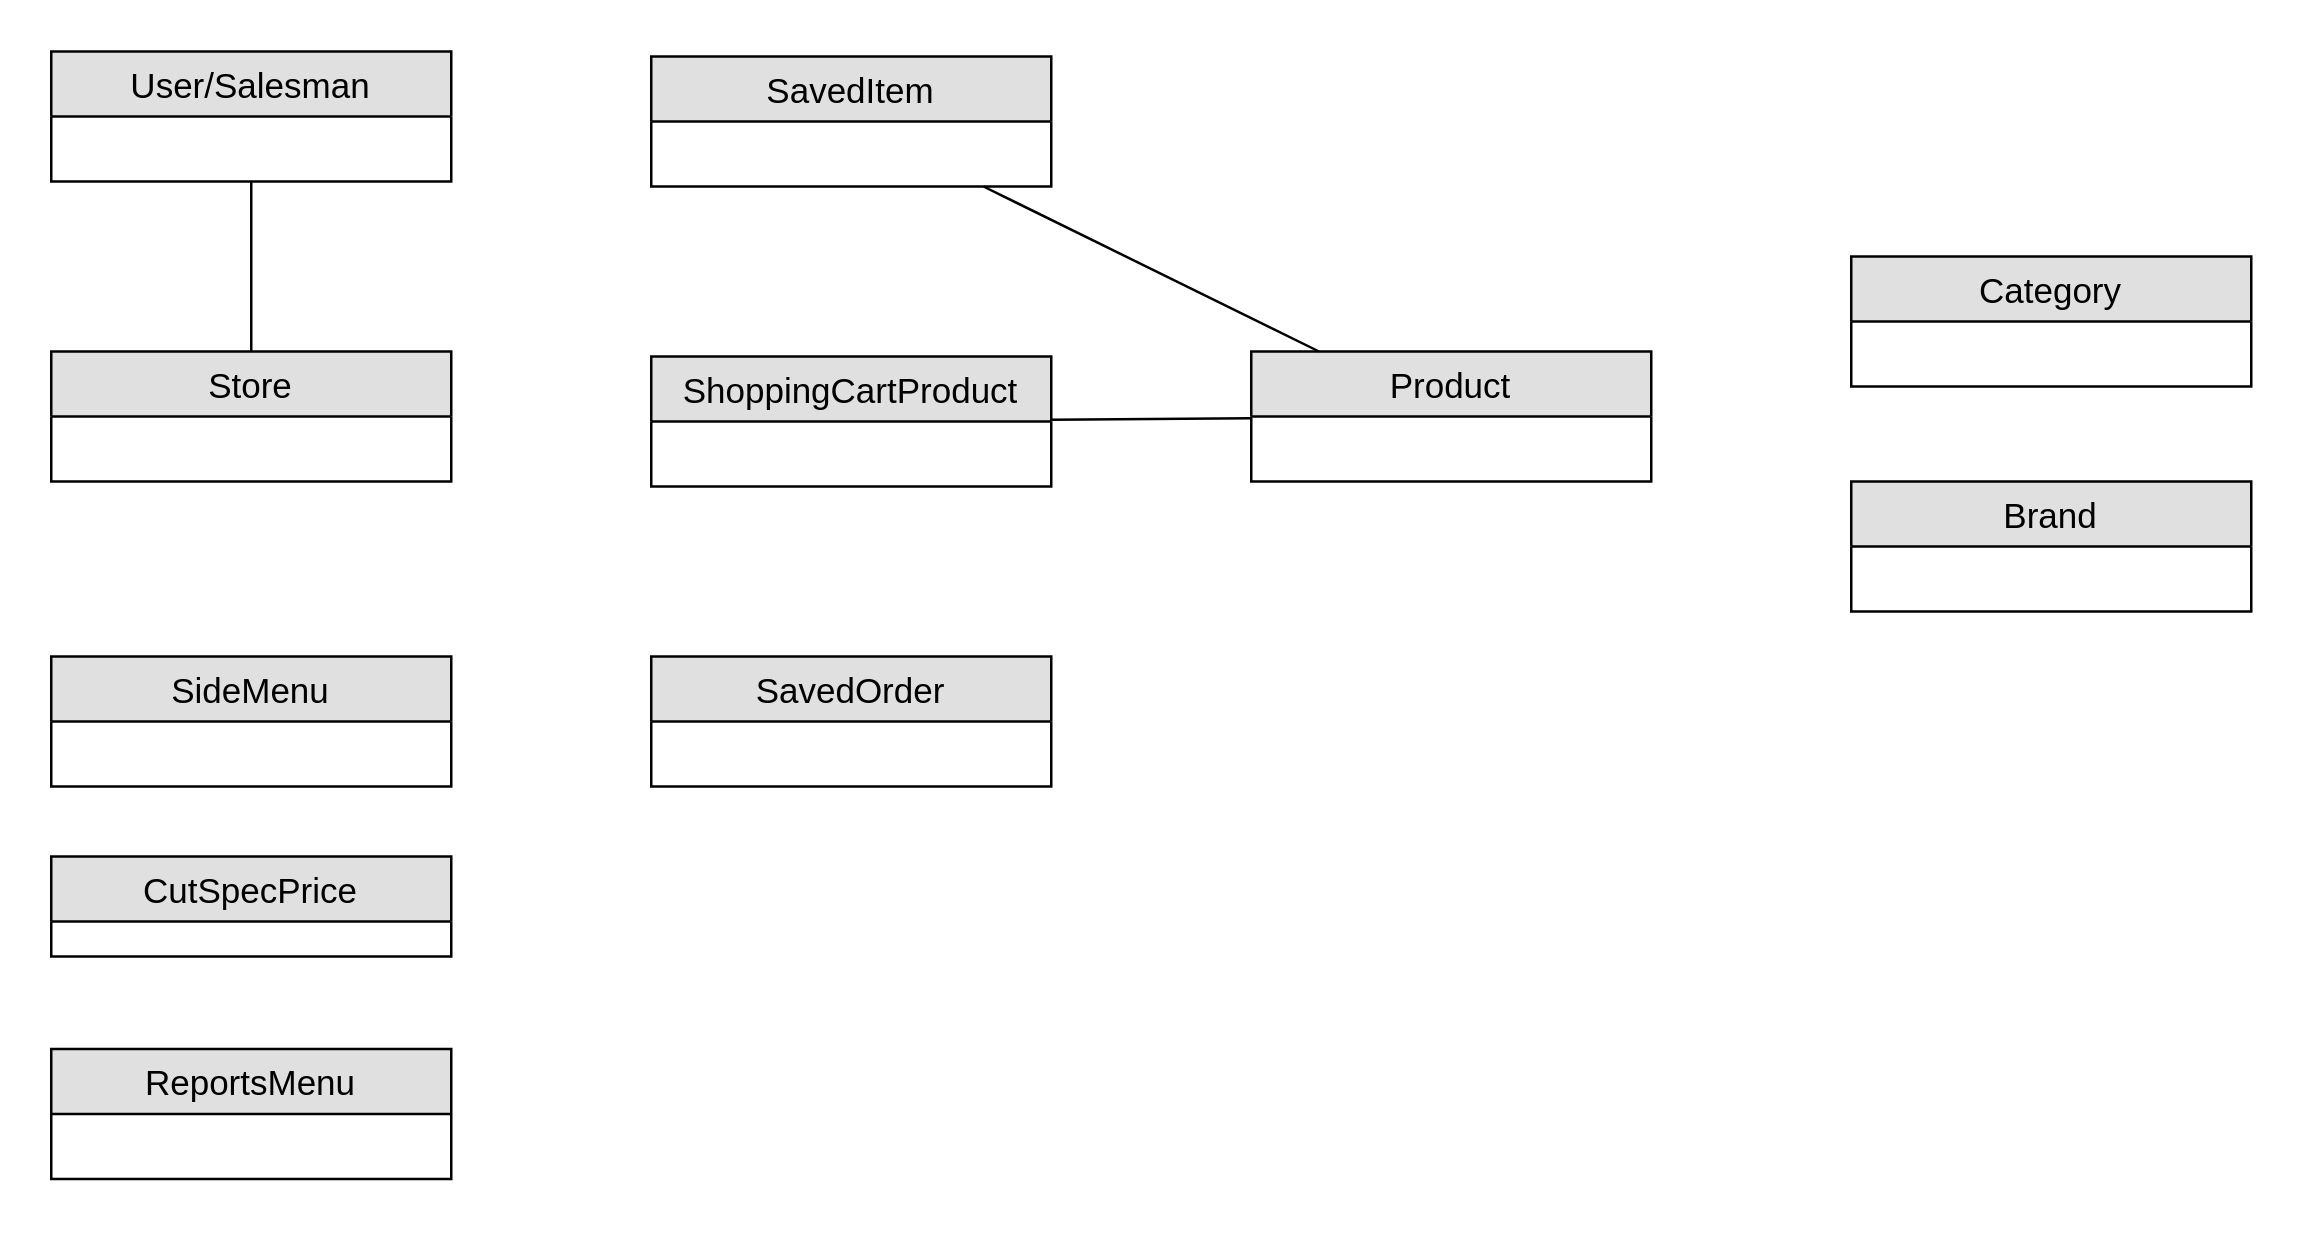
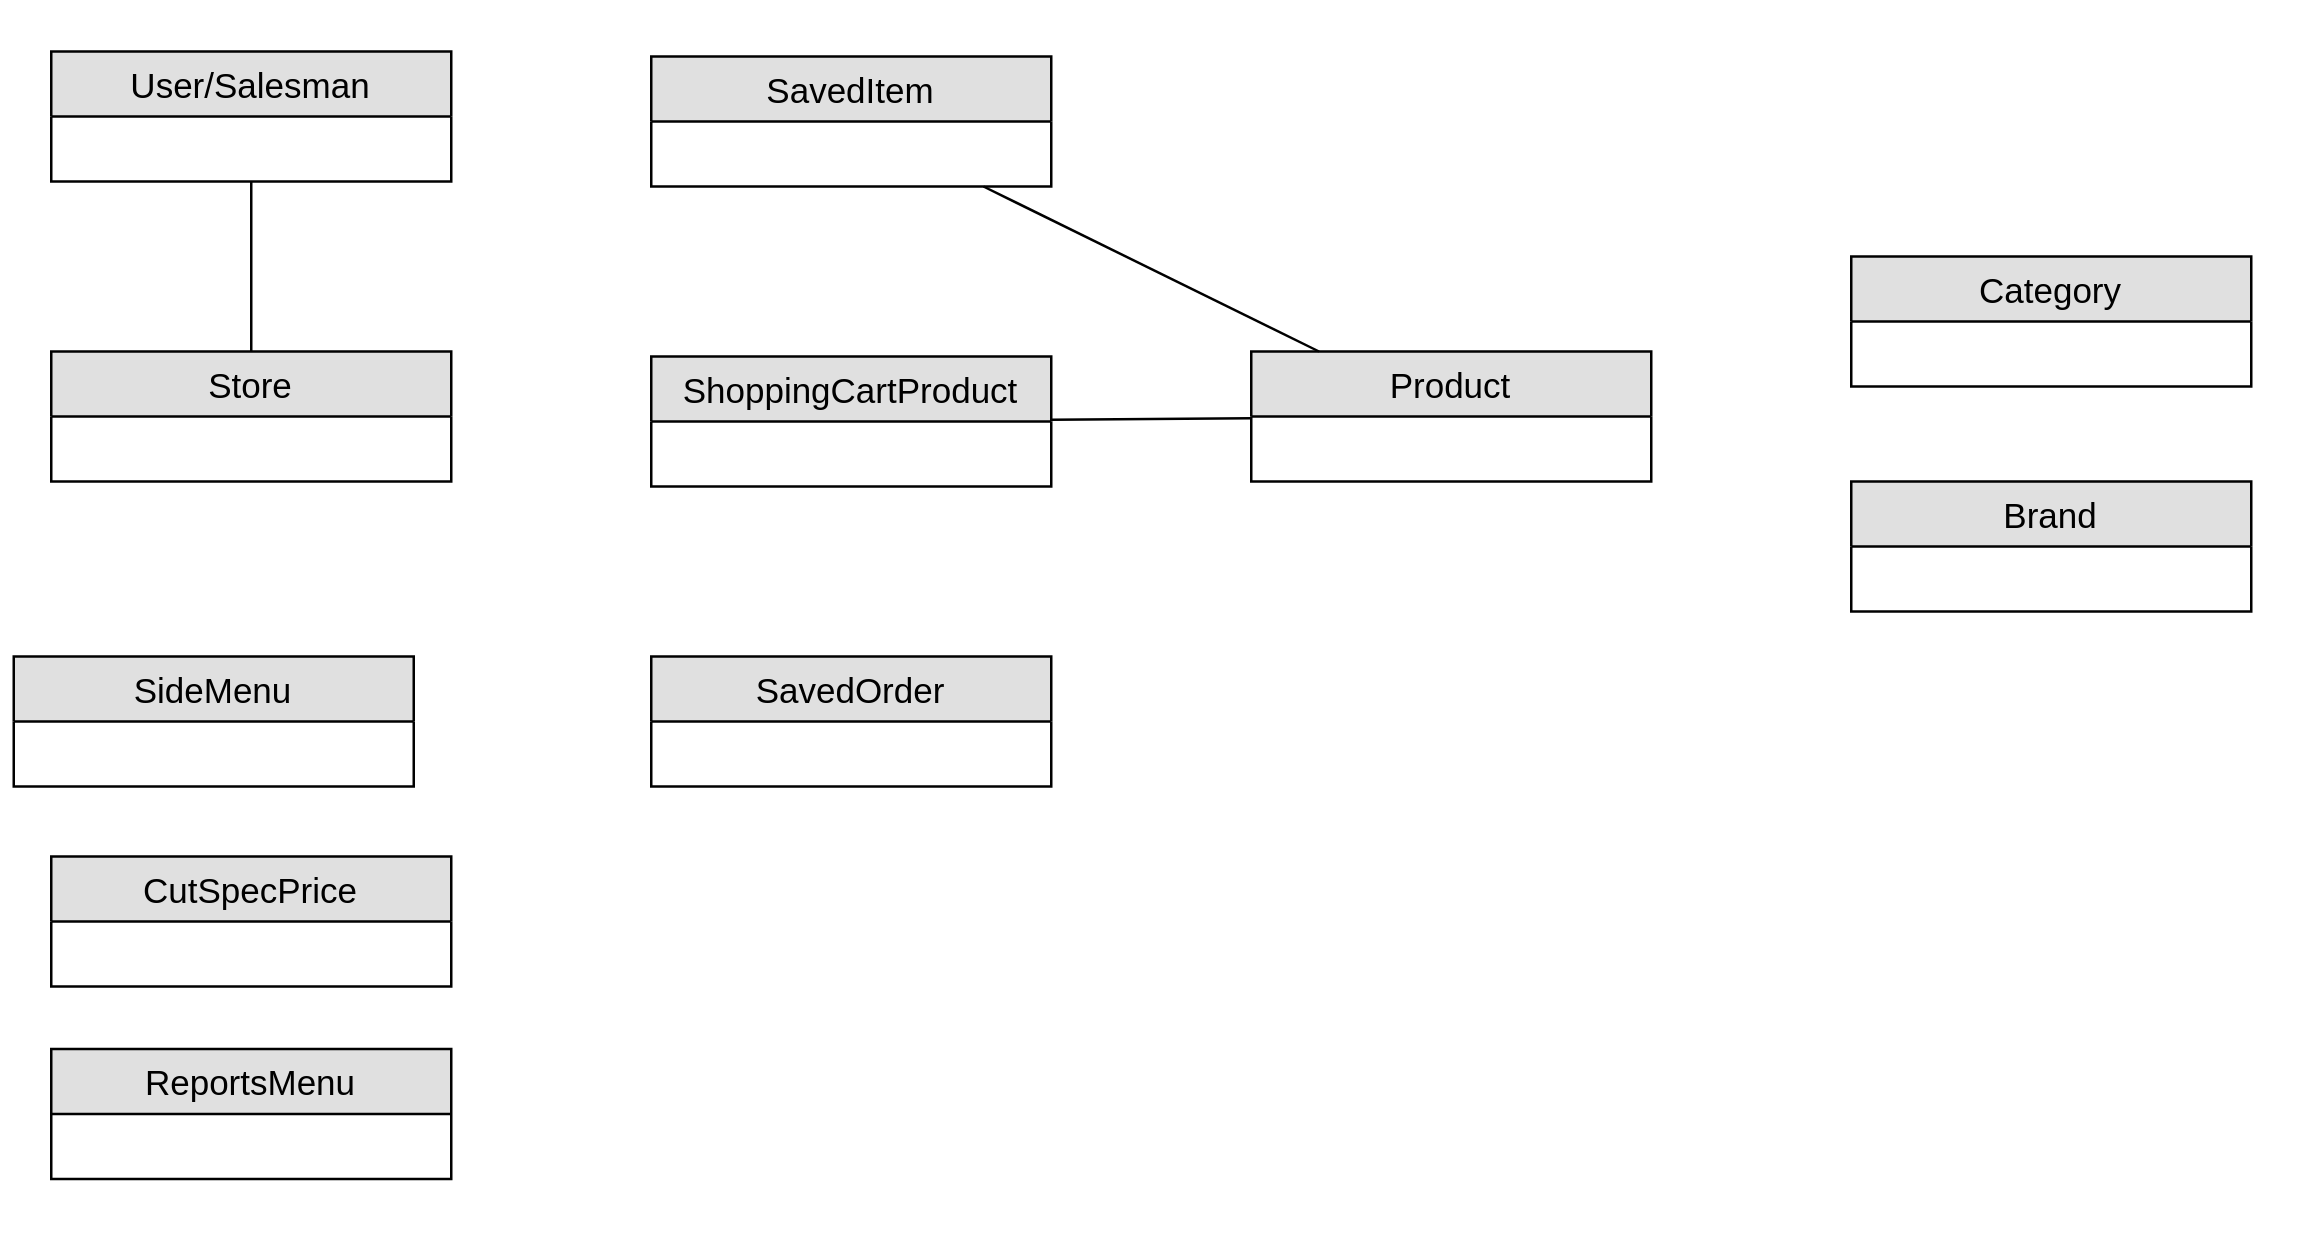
  <mxCell id="0" />
  <mxCell id="1" parent="0" />
  <mxCell id="2" value="ReportsMenu" style="swimlane;fontStyle=0;childLayout=stackLayout;horizontal=1;startSize=26;fillColor=#e0e0e0;horizontalStack=0;resizeParent=1;resizeParentMax=0;resizeLast=0;collapsible=1;marginBottom=0;swimlaneFillColor=#ffffff;align=center;fontSize=14;" vertex="1" parent="1"><mxGeometry x="20" y="419" width="160" height="52" as="geometry" /></mxCell>
- <mxCell id="3" value="SideMenu" style="swimlane;fontStyle=0;childLayout=stackLayout;horizontal=1;startSize=26;fillColor=#e0e0e0;horizontalStack=0;resizeParent=1;resizeParentMax=0;resizeLast=0;collapsible=1;marginBottom=0;swimlaneFillColor=#ffffff;align=center;fontSize=14;" vertex="1" parent="1"><mxGeometry x="20" y="262" width="160" height="52" as="geometry" /></mxCell>
- <mxCell id="4" value="CutSpecPrice" style="swimlane;fontStyle=0;childLayout=stackLayout;horizontal=1;startSize=26;fillColor=#e0e0e0;horizontalStack=0;resizeParent=1;resizeParentMax=0;resizeLast=0;collapsible=1;marginBottom=0;swimlaneFillColor=#ffffff;align=center;fontSize=14;" vertex="1" parent="1"><mxGeometry x="20" y="342" width="160" height="40" as="geometry" /></mxCell>
+ <mxCell id="3" value="SideMenu" style="swimlane;fontStyle=0;childLayout=stackLayout;horizontal=1;startSize=26;fillColor=#e0e0e0;horizontalStack=0;resizeParent=1;resizeParentMax=0;resizeLast=0;collapsible=1;marginBottom=0;swimlaneFillColor=#ffffff;align=center;fontSize=14;" vertex="1" parent="1"><mxGeometry x="5" y="262" width="160" height="52" as="geometry" /></mxCell>
+ <mxCell id="4" value="CutSpecPrice" style="swimlane;fontStyle=0;childLayout=stackLayout;horizontal=1;startSize=26;fillColor=#e0e0e0;horizontalStack=0;resizeParent=1;resizeParentMax=0;resizeLast=0;collapsible=1;marginBottom=0;swimlaneFillColor=#ffffff;align=center;fontSize=14;" vertex="1" parent="1"><mxGeometry x="20" y="342" width="160" height="52" as="geometry" /></mxCell>
  <mxCell id="5" value="Store" style="swimlane;fontStyle=0;childLayout=stackLayout;horizontal=1;startSize=26;fillColor=#e0e0e0;horizontalStack=0;resizeParent=1;resizeParentMax=0;resizeLast=0;collapsible=1;marginBottom=0;swimlaneFillColor=#ffffff;align=center;fontSize=14;" vertex="1" parent="1"><mxGeometry x="20" y="140" width="160" height="52" as="geometry" /></mxCell>
  <mxCell id="6" value="User/Salesman" style="swimlane;fontStyle=0;childLayout=stackLayout;horizontal=1;startSize=26;fillColor=#e0e0e0;horizontalStack=0;resizeParent=1;resizeParentMax=0;resizeLast=0;collapsible=1;marginBottom=0;swimlaneFillColor=#ffffff;align=center;fontSize=14;" vertex="1" parent="1"><mxGeometry x="20" y="20" width="160" height="52" as="geometry" /></mxCell>
  <mxCell id="7" value="" style="endArrow=none;html=1;rounded=0;" edge="1" parent="1" source="6" target="5"><mxGeometry relative="1" as="geometry"><mxPoint y="250" as="sourcePoint" x="-20" /><mxPoint x="140" y="250" as="targetPoint" /></mxGeometry></mxCell>
  <mxCell id="8" value="ShoppingCartProduct" style="swimlane;fontStyle=0;childLayout=stackLayout;horizontal=1;startSize=26;fillColor=#e0e0e0;horizontalStack=0;resizeParent=1;resizeParentMax=0;resizeLast=0;collapsible=1;marginBottom=0;swimlaneFillColor=#ffffff;align=center;fontSize=14;" vertex="1" parent="1"><mxGeometry x="260" y="142" width="160" height="52" as="geometry" /></mxCell>
  <mxCell id="9" value="SavedItem" style="swimlane;fontStyle=0;childLayout=stackLayout;horizontal=1;startSize=26;fillColor=#e0e0e0;horizontalStack=0;resizeParent=1;resizeParentMax=0;resizeLast=0;collapsible=1;marginBottom=0;swimlaneFillColor=#ffffff;align=center;fontSize=14;" vertex="1" parent="1"><mxGeometry x="260" y="22" width="160" height="52" as="geometry" /></mxCell>
  <mxCell id="10" value="SavedOrder" style="swimlane;fontStyle=0;childLayout=stackLayout;horizontal=1;startSize=26;fillColor=#e0e0e0;horizontalStack=0;resizeParent=1;resizeParentMax=0;resizeLast=0;collapsible=1;marginBottom=0;swimlaneFillColor=#ffffff;align=center;fontSize=14;" vertex="1" parent="1"><mxGeometry x="260" y="262" width="160" height="52" as="geometry" /></mxCell>
  <mxCell id="11" value="Product" style="swimlane;fontStyle=0;childLayout=stackLayout;horizontal=1;startSize=26;fillColor=#e0e0e0;horizontalStack=0;resizeParent=1;resizeParentMax=0;resizeLast=0;collapsible=1;marginBottom=0;swimlaneFillColor=#ffffff;align=center;fontSize=14;" vertex="1" parent="1"><mxGeometry x="500" y="140" width="160" height="52" as="geometry" /></mxCell>
  <mxCell id="12" value="Category" style="swimlane;fontStyle=0;childLayout=stackLayout;horizontal=1;startSize=26;fillColor=#e0e0e0;horizontalStack=0;resizeParent=1;resizeParentMax=0;resizeLast=0;collapsible=1;marginBottom=0;swimlaneFillColor=#ffffff;align=center;fontSize=14;" vertex="1" parent="1"><mxGeometry x="740" y="102" width="160" height="52" as="geometry" /></mxCell>
  <mxCell id="13" value="Brand" style="swimlane;fontStyle=0;childLayout=stackLayout;horizontal=1;startSize=26;fillColor=#e0e0e0;horizontalStack=0;resizeParent=1;resizeParentMax=0;resizeLast=0;collapsible=1;marginBottom=0;swimlaneFillColor=#ffffff;align=center;fontSize=14;" vertex="1" parent="1"><mxGeometry x="740" y="192" width="160" height="52" as="geometry" /></mxCell>
  <mxCell id="14" value="" style="endArrow=none;html=1;rounded=0;" edge="1" parent="1" source="9" target="11"><mxGeometry relative="1" as="geometry"><mxPoint x="70" y="84" as="sourcePoint" /><mxPoint x="70" y="192" as="targetPoint" /></mxGeometry></mxCell>
  <mxCell id="15" value="" style="endArrow=none;html=1;rounded=0;" edge="1" parent="1" source="11" target="8"><mxGeometry relative="1" as="geometry"><mxPoint x="80" y="94" as="sourcePoint" /><mxPoint x="80" y="202" as="targetPoint" /></mxGeometry></mxCell>
